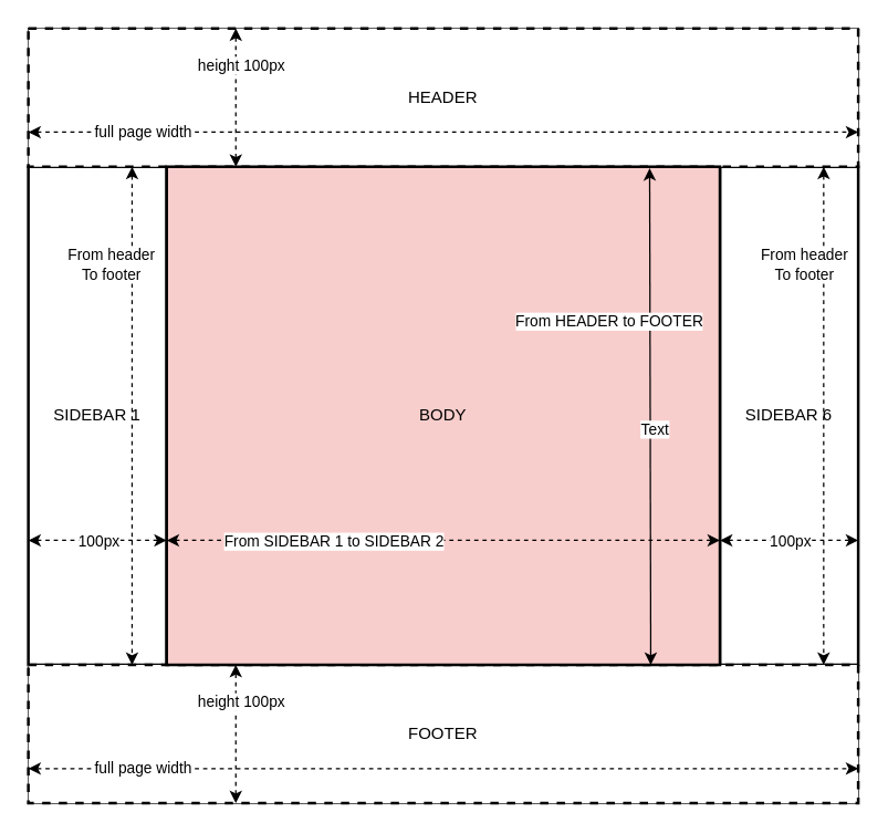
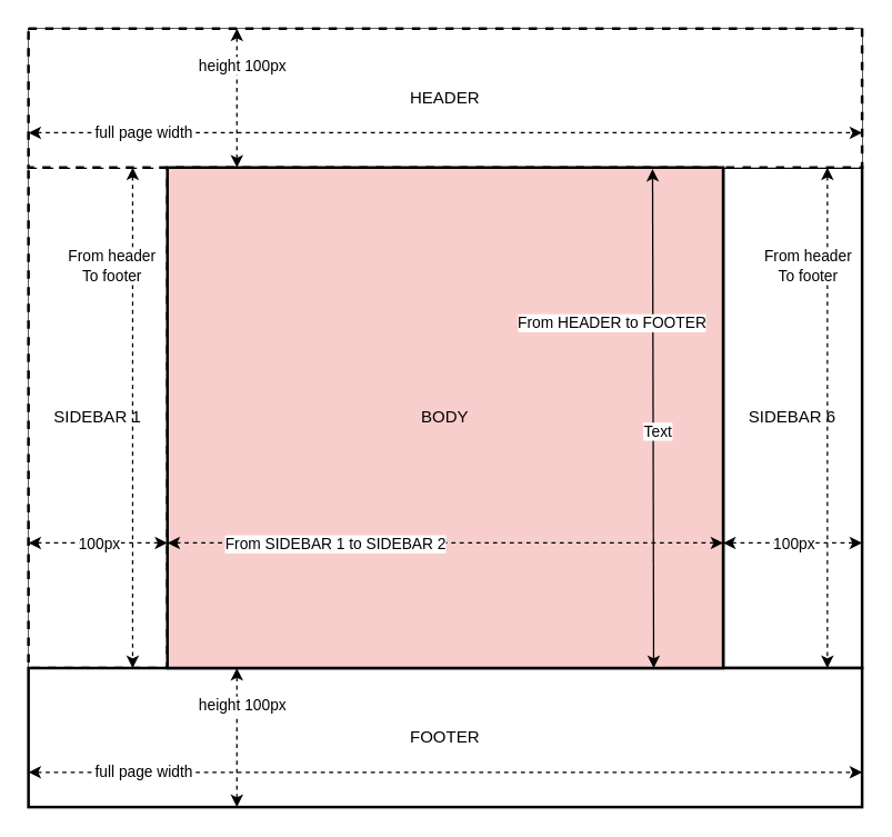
  <mxCell id="0" />
  <mxCell id="1" parent="0" />
  <mxCell id="2" value="" style="rounded=0;whiteSpace=wrap;html=1;" vertex="1" parent="1"><mxGeometry x="20" y="20" width="600" height="560" as="geometry" /></mxCell>
  <mxCell id="3" value="" style="group" vertex="1" connectable="0" parent="1"><mxGeometry x="20" y="120" width="100" height="360" as="geometry" /></mxCell>
- <mxCell id="4" value="SIDEBAR 1" style="rounded=0;whiteSpace=wrap;html=1;strokeWidth=2;" vertex="1" parent="3"><mxGeometry width="100" height="360" as="geometry" /></mxCell>
+ <mxCell id="4" value="SIDEBAR 1" style="rounded=0;whiteSpace=wrap;html=1;strokeWidth=2;dashed=1;" vertex="1" parent="3"><mxGeometry width="100" height="360" as="geometry" /></mxCell>
  <mxCell id="5" value="" style="endArrow=classic;startArrow=classic;html=1;exitX=0;exitY=0.75;exitDx=0;exitDy=0;entryX=1;entryY=0.75;entryDx=0;entryDy=0;dashed=1;" edge="1" parent="3" source="4" target="4"><mxGeometry width="50" height="50" relative="1" as="geometry"><mxPoint x="270" y="260" as="sourcePoint" /><mxPoint x="320" y="210" as="targetPoint" /></mxGeometry></mxCell>
  <mxCell id="6" value="100px" style="edgeLabel;html=1;align=center;verticalAlign=middle;resizable=0;points=[];" vertex="1" connectable="0" parent="5"><mxGeometry x="0.32" relative="1" as="geometry"><mxPoint x="-16" as="offset" /></mxGeometry></mxCell>
  <mxCell id="7" value="" style="endArrow=classic;startArrow=classic;html=1;exitX=0.75;exitY=0;exitDx=0;exitDy=0;entryX=0.75;entryY=1;entryDx=0;entryDy=0;dashed=1;" edge="1" parent="3" source="4" target="4"><mxGeometry width="50" height="50" relative="1" as="geometry"><mxPoint x="50" y="90" as="sourcePoint" /><mxPoint x="150" y="90" as="targetPoint" /></mxGeometry></mxCell>
  <mxCell id="8" value="From header&lt;br&gt;To footer" style="edgeLabel;html=1;align=center;verticalAlign=middle;resizable=0;points=[];" vertex="1" connectable="0" parent="7"><mxGeometry x="0.32" relative="1" as="geometry"><mxPoint x="-15" y="-168" as="offset" /></mxGeometry></mxCell>
  <mxCell id="9" value="" style="group" vertex="1" connectable="0" parent="1"><mxGeometry x="520" y="120" width="100" height="360" as="geometry" /></mxCell>
  <mxCell id="10" value="SIDEBAR 6" style="rounded=0;whiteSpace=wrap;html=1;strokeWidth=2;" vertex="1" parent="9"><mxGeometry width="100" height="360" as="geometry" /></mxCell>
  <mxCell id="11" value="" style="endArrow=classic;startArrow=classic;html=1;exitX=0;exitY=0.75;exitDx=0;exitDy=0;entryX=1;entryY=0.75;entryDx=0;entryDy=0;dashed=1;" edge="1" parent="9" source="10" target="10"><mxGeometry width="50" height="50" relative="1" as="geometry"><mxPoint x="270" y="260" as="sourcePoint" /><mxPoint x="320" y="210" as="targetPoint" /></mxGeometry></mxCell>
  <mxCell id="12" value="100px" style="edgeLabel;html=1;align=center;verticalAlign=middle;resizable=0;points=[];" vertex="1" connectable="0" parent="11"><mxGeometry x="0.32" relative="1" as="geometry"><mxPoint x="-16" as="offset" /></mxGeometry></mxCell>
  <mxCell id="13" value="" style="endArrow=classic;startArrow=classic;html=1;exitX=0.75;exitY=0;exitDx=0;exitDy=0;entryX=0.75;entryY=1;entryDx=0;entryDy=0;dashed=1;" edge="1" parent="9" source="10" target="10"><mxGeometry width="50" height="50" relative="1" as="geometry"><mxPoint x="50" y="90" as="sourcePoint" /><mxPoint x="150" y="90" as="targetPoint" /></mxGeometry></mxCell>
  <mxCell id="14" value="From header&lt;br&gt;To footer" style="edgeLabel;html=1;align=center;verticalAlign=middle;resizable=0;points=[];" vertex="1" connectable="0" parent="13"><mxGeometry x="0.32" relative="1" as="geometry"><mxPoint x="-15" y="-168" as="offset" /></mxGeometry></mxCell>
  <mxCell id="15" value="" style="group" vertex="1" connectable="0" parent="1"><mxGeometry x="20" y="20" width="600" height="100" as="geometry" /></mxCell>
  <mxCell id="16" value="HEADER" style="rounded=0;whiteSpace=wrap;html=1;strokeWidth=2;dashed=1;" vertex="1" parent="15"><mxGeometry width="600" height="100" as="geometry" /></mxCell>
  <mxCell id="17" value="" style="endArrow=classic;startArrow=classic;html=1;entryX=0.25;entryY=0;entryDx=0;entryDy=0;exitX=0.25;exitY=1;exitDx=0;exitDy=0;dashed=1;" edge="1" parent="15" source="16" target="16"><mxGeometry width="50" height="50" relative="1" as="geometry"><mxPoint x="130" y="75" as="sourcePoint" /><mxPoint x="180" y="25" as="targetPoint" /></mxGeometry></mxCell>
  <mxCell id="18" value="height 100px" style="edgeLabel;html=1;align=center;verticalAlign=middle;resizable=0;points=[];" vertex="1" connectable="0" parent="17"><mxGeometry x="0.48" y="-3" relative="1" as="geometry"><mxPoint as="offset" /></mxGeometry></mxCell>
  <mxCell id="19" value="" style="endArrow=classic;startArrow=classic;html=1;entryX=1;entryY=0.75;entryDx=0;entryDy=0;exitX=0;exitY=0.75;exitDx=0;exitDy=0;dashed=1;" edge="1" parent="15" source="16" target="16"><mxGeometry width="50" height="50" relative="1" as="geometry"><mxPoint x="350" y="75" as="sourcePoint" /><mxPoint x="400" y="25" as="targetPoint" /></mxGeometry></mxCell>
  <mxCell id="20" value="full page width" style="edgeLabel;html=1;align=center;verticalAlign=middle;resizable=0;points=[];" vertex="1" connectable="0" parent="19"><mxGeometry x="-0.727" y="-2" relative="1" as="geometry"><mxPoint y="-3" as="offset" /></mxGeometry></mxCell>
  <mxCell id="21" value="" style="group" vertex="1" connectable="0" parent="1"><mxGeometry x="20" y="480" width="600" height="100" as="geometry" /></mxCell>
- <mxCell id="22" value="FOOTER" style="rounded=0;whiteSpace=wrap;html=1;strokeWidth=2;dashed=1;" vertex="1" parent="21"><mxGeometry width="600" height="100" as="geometry" /></mxCell>
+ <mxCell id="22" value="FOOTER" style="rounded=0;whiteSpace=wrap;html=1;strokeWidth=2;" vertex="1" parent="21"><mxGeometry width="600" height="100" as="geometry" /></mxCell>
  <mxCell id="23" value="" style="endArrow=classic;startArrow=classic;html=1;entryX=0.25;entryY=0;entryDx=0;entryDy=0;exitX=0.25;exitY=1;exitDx=0;exitDy=0;dashed=1;" edge="1" parent="21" source="22" target="22"><mxGeometry width="50" height="50" relative="1" as="geometry"><mxPoint x="130" y="75" as="sourcePoint" /><mxPoint x="180" y="25" as="targetPoint" /></mxGeometry></mxCell>
  <mxCell id="24" value="height 100px" style="edgeLabel;html=1;align=center;verticalAlign=middle;resizable=0;points=[];" vertex="1" connectable="0" parent="23"><mxGeometry x="0.48" y="-3" relative="1" as="geometry"><mxPoint as="offset" /></mxGeometry></mxCell>
  <mxCell id="25" value="" style="endArrow=classic;startArrow=classic;html=1;entryX=1;entryY=0.75;entryDx=0;entryDy=0;exitX=0;exitY=0.75;exitDx=0;exitDy=0;dashed=1;" edge="1" parent="21" source="22" target="22"><mxGeometry width="50" height="50" relative="1" as="geometry"><mxPoint x="350" y="75" as="sourcePoint" /><mxPoint x="400" y="25" as="targetPoint" /></mxGeometry></mxCell>
  <mxCell id="26" value="full page width" style="edgeLabel;html=1;align=center;verticalAlign=middle;resizable=0;points=[];" vertex="1" connectable="0" parent="25"><mxGeometry x="-0.727" y="-2" relative="1" as="geometry"><mxPoint y="-3" as="offset" /></mxGeometry></mxCell>
  <mxCell id="27" value="" style="group" vertex="1" connectable="0" parent="1"><mxGeometry x="120" y="120" width="400" height="360" as="geometry" /></mxCell>
  <mxCell id="28" value="BODY" style="rounded=0;whiteSpace=wrap;html=1;strokeWidth=2;fillColor=#f8cecc;" vertex="1" parent="27"><mxGeometry width="400" height="360" as="geometry" /></mxCell>
  <mxCell id="29" value="" style="endArrow=classic;startArrow=classic;html=1;entryX=1;entryY=0.75;entryDx=0;entryDy=0;exitX=0;exitY=0.75;exitDx=0;exitDy=0;dashed=1;" edge="1" parent="27" source="28" target="28"><mxGeometry width="50" height="50" relative="1" as="geometry"><mxPoint x="170" y="260" as="sourcePoint" /><mxPoint x="220" y="210" as="targetPoint" /></mxGeometry></mxCell>
  <mxCell id="30" value="From SIDEBAR 1 to SIDEBAR 2" style="edgeLabel;html=1;align=center;verticalAlign=middle;resizable=0;points=[];" vertex="1" connectable="0" parent="29"><mxGeometry x="-0.17" y="-2" relative="1" as="geometry"><mxPoint x="-46" y="-2" as="offset" /></mxGeometry></mxCell>
  <mxCell id="31" value="" style="endArrow=classic;startArrow=classic;html=1;entryX=0.873;entryY=0.003;entryDx=0;entryDy=0;entryPerimeter=0;exitX=0.75;exitY=0;exitDx=0;exitDy=0;dashed=0;" edge="1" parent="27" source="22" target="28"><mxGeometry width="50" height="50" relative="1" as="geometry"><mxPoint x="170" y="260" as="sourcePoint" /><mxPoint x="220" y="210" as="targetPoint" /></mxGeometry></mxCell>
  <mxCell id="32" value="From HEADER to FOOTER" style="edgeLabel;html=1;align=center;verticalAlign=middle;resizable=0;points=[];" vertex="1" connectable="0" parent="31"><mxGeometry x="0.388" relative="1" as="geometry"><mxPoint x="-29.45" as="offset" /></mxGeometry></mxCell>
  <mxCell id="33" value="Text" style="edgeLabel;html=1;align=center;verticalAlign=middle;resizable=0;points=[];" vertex="1" connectable="0" parent="31"><mxGeometry x="-0.053" y="-3" relative="1" as="geometry"><mxPoint as="offset" /></mxGeometry></mxCell>
